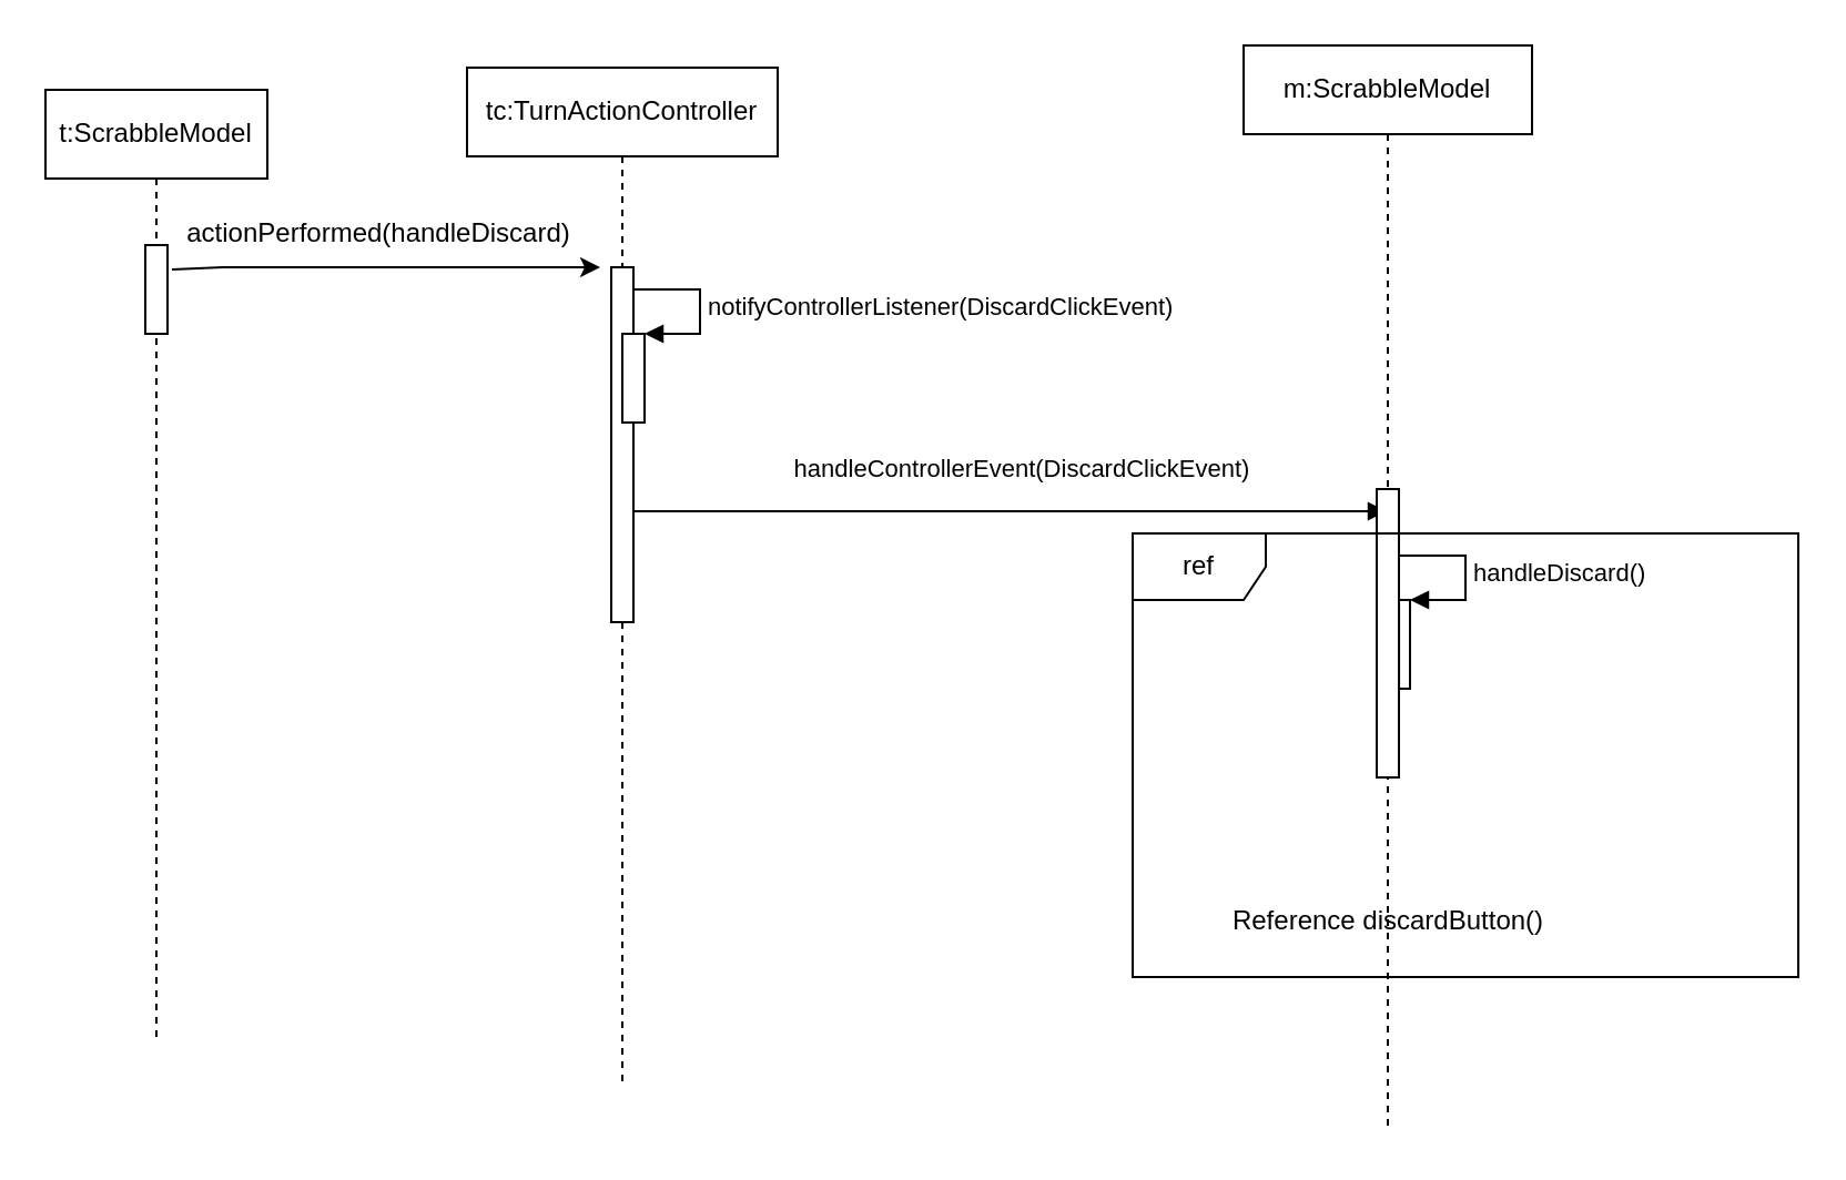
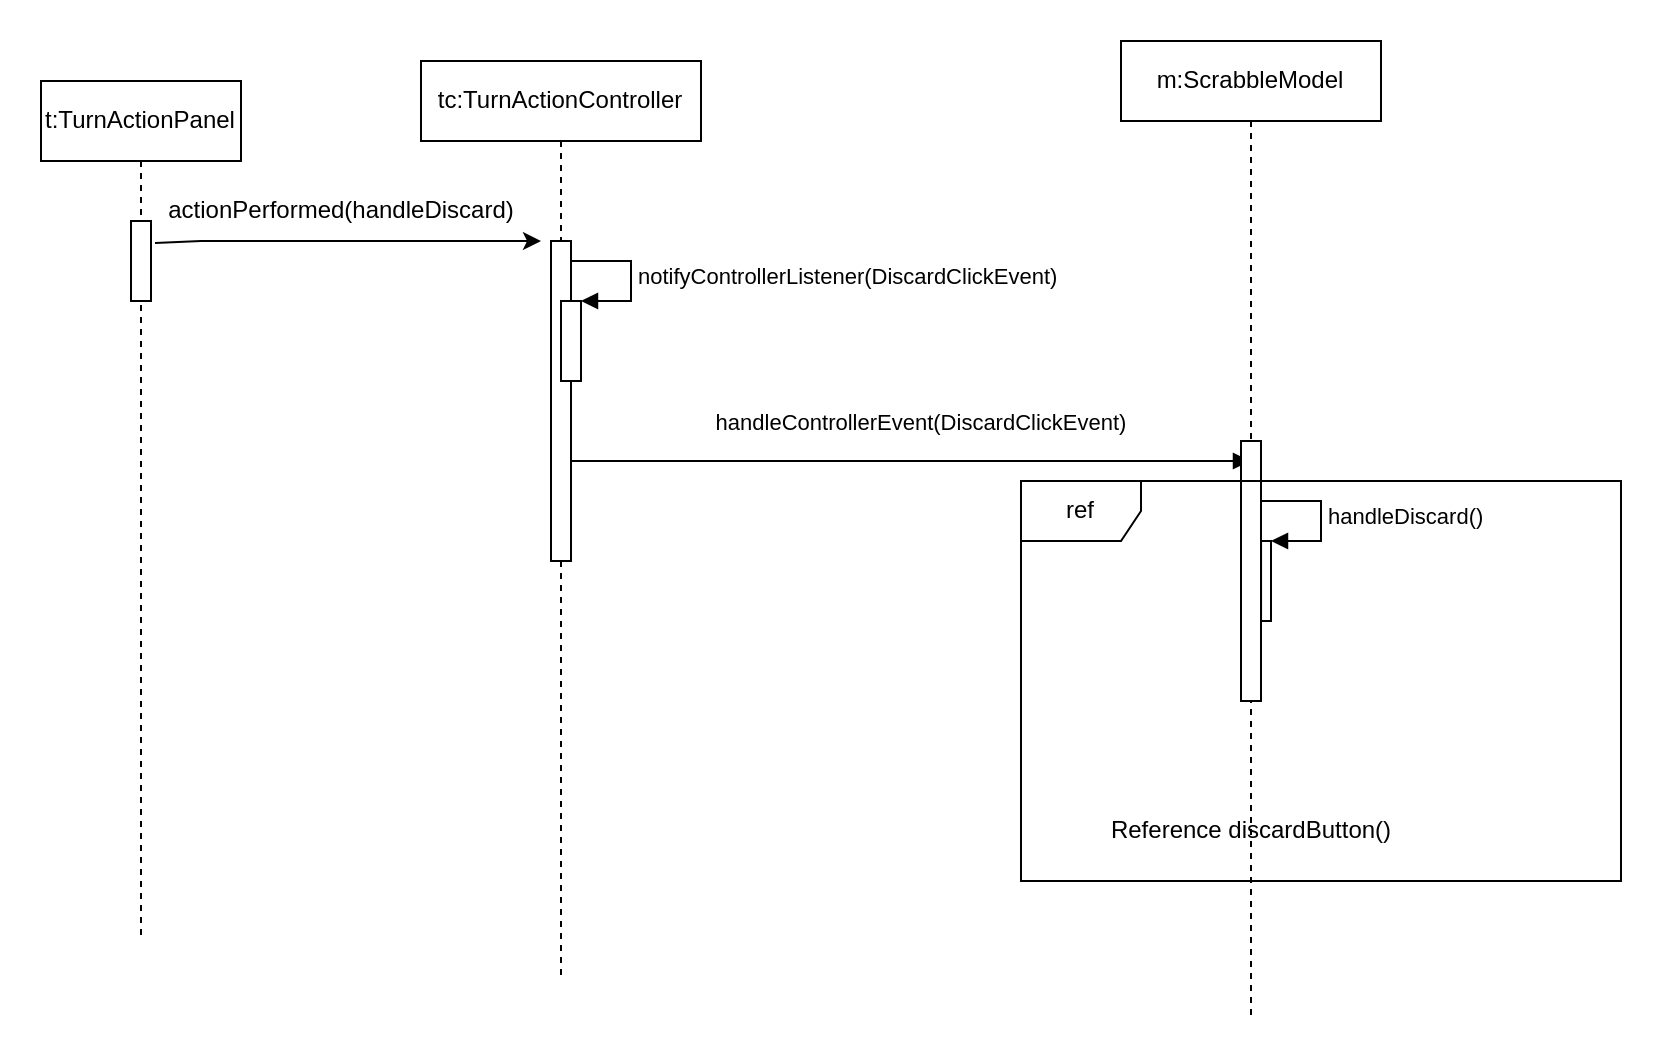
  <mxCell id="0" />
  <mxCell id="1" parent="0" />
- <mxCell id="2" value="t:ScrabbleModel" style="shape=umlLifeline;perimeter=lifelinePerimeter;whiteSpace=wrap;html=1;container=1;collapsible=0;recursiveResize=0;outlineConnect=0;" vertex="1" parent="1"><mxGeometry x="20" y="40" width="100" height="430" as="geometry" /></mxCell>
+ <mxCell id="2" value="t:TurnActionPanel" style="shape=umlLifeline;perimeter=lifelinePerimeter;whiteSpace=wrap;html=1;container=1;collapsible=0;recursiveResize=0;outlineConnect=0;" vertex="1" parent="1"><mxGeometry x="20" y="40" width="100" height="430" as="geometry" /></mxCell>
  <mxCell id="3" value="" style="html=1;points=[];perimeter=orthogonalPerimeter;" vertex="1" parent="2"><mxGeometry x="45" y="70" width="10" height="40" as="geometry" /></mxCell>
  <mxCell id="4" value="" style="endArrow=classic;html=1;rounded=0;exitX=1.2;exitY=0.275;exitDx=0;exitDy=0;exitPerimeter=0;" edge="1" parent="2" source="3"><mxGeometry width="50" height="50" relative="1" as="geometry"><mxPoint x="70" y="80" as="sourcePoint" /><mxPoint x="250" y="80" as="targetPoint" /><Array as="points"><mxPoint x="80" y="80" /></Array></mxGeometry></mxCell>
  <mxCell id="5" value="actionPerformed(handleDiscard)" style="text;html=1;align=center;verticalAlign=middle;resizable=0;points=[];autosize=1;strokeColor=none;fillColor=none;" vertex="1" parent="1"><mxGeometry x="70" y="90" width="200" height="30" as="geometry" /></mxCell>
  <mxCell id="6" value="tc:TurnActionController" style="shape=umlLifeline;perimeter=lifelinePerimeter;whiteSpace=wrap;html=1;container=1;collapsible=0;recursiveResize=0;outlineConnect=0;" vertex="1" parent="1"><mxGeometry x="210" y="30" width="140" height="460" as="geometry" /></mxCell>
  <mxCell id="7" value="" style="html=1;points=[];perimeter=orthogonalPerimeter;" vertex="1" parent="6"><mxGeometry x="65" y="90" width="10" height="160" as="geometry" /></mxCell>
  <mxCell id="8" value="" style="html=1;points=[];perimeter=orthogonalPerimeter;" vertex="1" parent="6"><mxGeometry x="70" y="120" width="10" height="40" as="geometry" /></mxCell>
  <mxCell id="9" value="notifyControllerListener(DiscardClickEvent)" style="edgeStyle=orthogonalEdgeStyle;html=1;align=left;spacingLeft=2;endArrow=block;rounded=0;entryX=1;entryY=0;" edge="1" parent="6" target="8"><mxGeometry relative="1" as="geometry"><mxPoint x="75" y="100" as="sourcePoint" /><Array as="points"><mxPoint x="105" y="100" /></Array></mxGeometry></mxCell>
  <mxCell id="10" value="handleControllerEvent(DiscardClickEvent)" style="html=1;verticalAlign=bottom;endArrow=block;rounded=0;" edge="1" parent="6" target="11"><mxGeometry x="0.031" y="10" width="80" relative="1" as="geometry"><mxPoint x="75" y="200" as="sourcePoint" /><mxPoint x="155" y="200" as="targetPoint" /><mxPoint as="offset" /></mxGeometry></mxCell>
  <mxCell id="11" value="m:ScrabbleModel" style="shape=umlLifeline;perimeter=lifelinePerimeter;whiteSpace=wrap;html=1;container=1;collapsible=0;recursiveResize=0;outlineConnect=0;" vertex="1" parent="1"><mxGeometry x="560" y="20" width="130" height="490" as="geometry" /></mxCell>
  <mxCell id="12" value="" style="html=1;points=[];perimeter=orthogonalPerimeter;" vertex="1" parent="11"><mxGeometry x="60" y="200" width="10" height="130" as="geometry" /></mxCell>
  <mxCell id="13" value="" style="html=1;points=[];perimeter=orthogonalPerimeter;" vertex="1" parent="11"><mxGeometry x="70.03" y="250" width="4.97" height="40" as="geometry" /></mxCell>
  <mxCell id="14" value="handleDiscard()" style="edgeStyle=orthogonalEdgeStyle;html=1;align=left;spacingLeft=2;endArrow=block;rounded=0;entryX=1;entryY=0;" edge="1" parent="11" target="13"><mxGeometry relative="1" as="geometry"><mxPoint x="70.0" y="230" as="sourcePoint" /><Array as="points"><mxPoint x="100.0" y="230" /></Array></mxGeometry></mxCell>
  <mxCell id="15" value="ref" style="shape=umlFrame;whiteSpace=wrap;html=1;" vertex="1" parent="1"><mxGeometry x="510" y="240" width="300" height="200" as="geometry" /></mxCell>
  <mxCell id="16" value="Reference discardButton()" style="text;html=1;align=center;verticalAlign=middle;resizable=0;points=[];autosize=1;strokeColor=none;fillColor=none;" vertex="1" parent="1"><mxGeometry x="540" y="400" width="170" height="30" as="geometry" /></mxCell>
